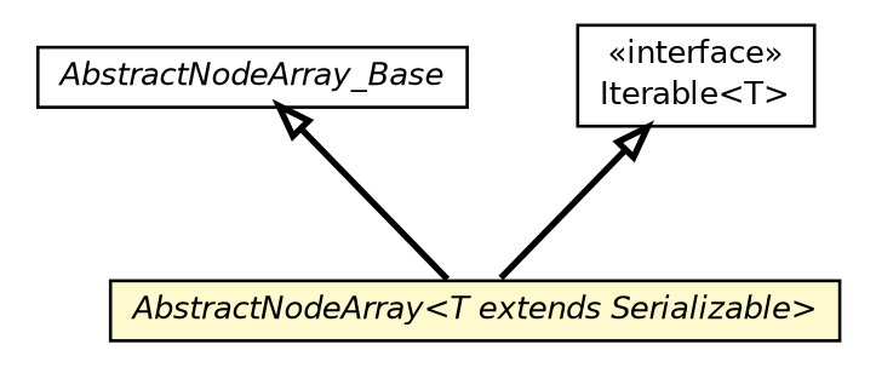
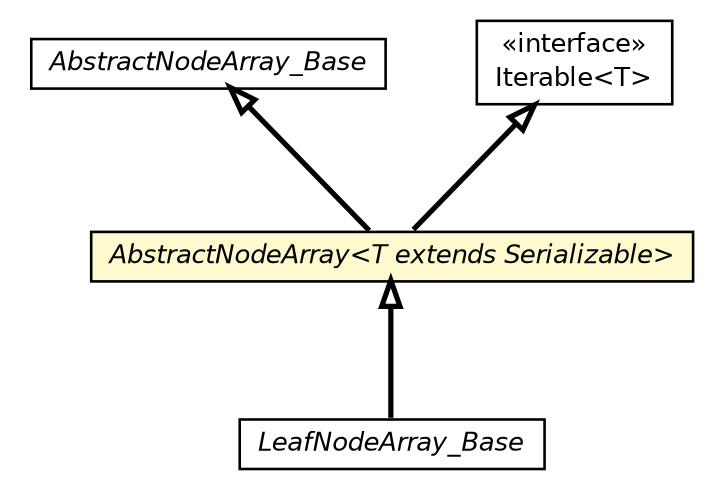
  digraph {
    nodesep=0.25
    ranksep=0.5
    node [fontcolor=black fontname=Helvetica fontsize=10.0 shape=plaintext]
    edge [arrowtail=empty dir=back fontname=Helvetica fontsize=10 headport=p labelfontname=Helvetica labelfontsize=10 style=bold tailport=p]
+   n1 [label=<<table title="pt.ist.fenixframework.adt.bplustree.LeafNodeArray_Base" border="0" cellborder="1" cellspacing="0" cellpadding="2" port="p" href="./LeafNodeArray_Base.html"> 		<tr><td><table border="0" cellspacing="0" cellpadding="1"> <tr><td align="center" balign="center"><font face="Helvetica-Oblique"> LeafNodeArray_Base </font></td></tr> 		</table></td></tr> 		</table>>]
    n2 [label=<<table title="pt.ist.fenixframework.adt.bplustree.AbstractNodeArray_Base" border="0" cellborder="1" cellspacing="0" cellpadding="2" port="p" href="./AbstractNodeArray_Base.html"> 		<tr><td><table border="0" cellspacing="0" cellpadding="1"> <tr><td align="center" balign="center"><font face="Helvetica-Oblique"> AbstractNodeArray_Base </font></td></tr> 		</table></td></tr> 		</table>>]
    n3 [label=<<table title="pt.ist.fenixframework.adt.bplustree.AbstractNodeArray" border="0" cellborder="1" cellspacing="0" cellpadding="2" port="p" bgcolor="lemonChiffon" href="./AbstractNodeArray.html"> 		<tr><td><table border="0" cellspacing="0" cellpadding="1"> <tr><td align="center" balign="center"><font face="Helvetica-Oblique"> AbstractNodeArray&lt;T extends Serializable&gt; </font></td></tr> 		</table></td></tr> 		</table>>]
    n4 [label=<<table title="java.lang.Iterable" border="0" cellborder="1" cellspacing="0" cellpadding="2" port="p" href="http://java.sun.com/j2se/1.4.2/docs/api/java/lang/Iterable.html"> 		<tr><td><table border="0" cellspacing="0" cellpadding="1"> <tr><td align="center" balign="center"> &#171;interface&#187; </td></tr> <tr><td align="center" balign="center"> Iterable&lt;T&gt; </td></tr> 		</table></td></tr> 		</table>>]
    n2 -> n3
+   n3 -> n1
    n4 -> n3
  }
